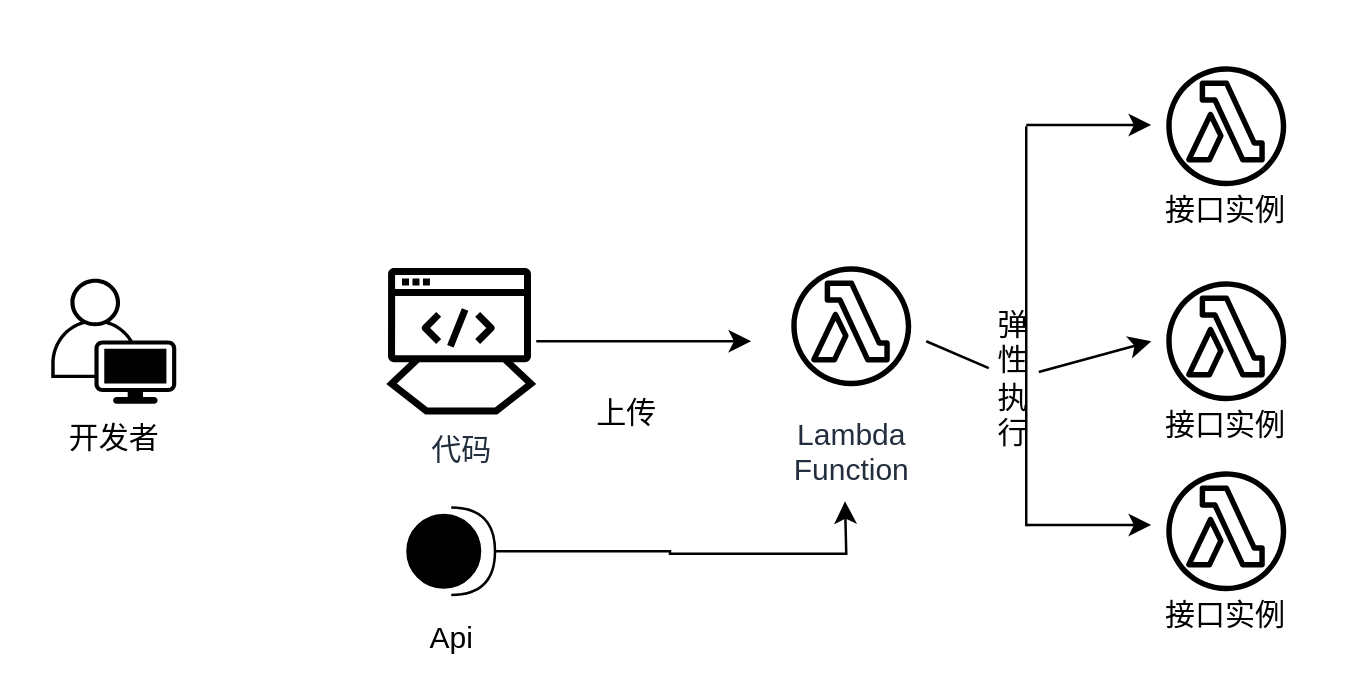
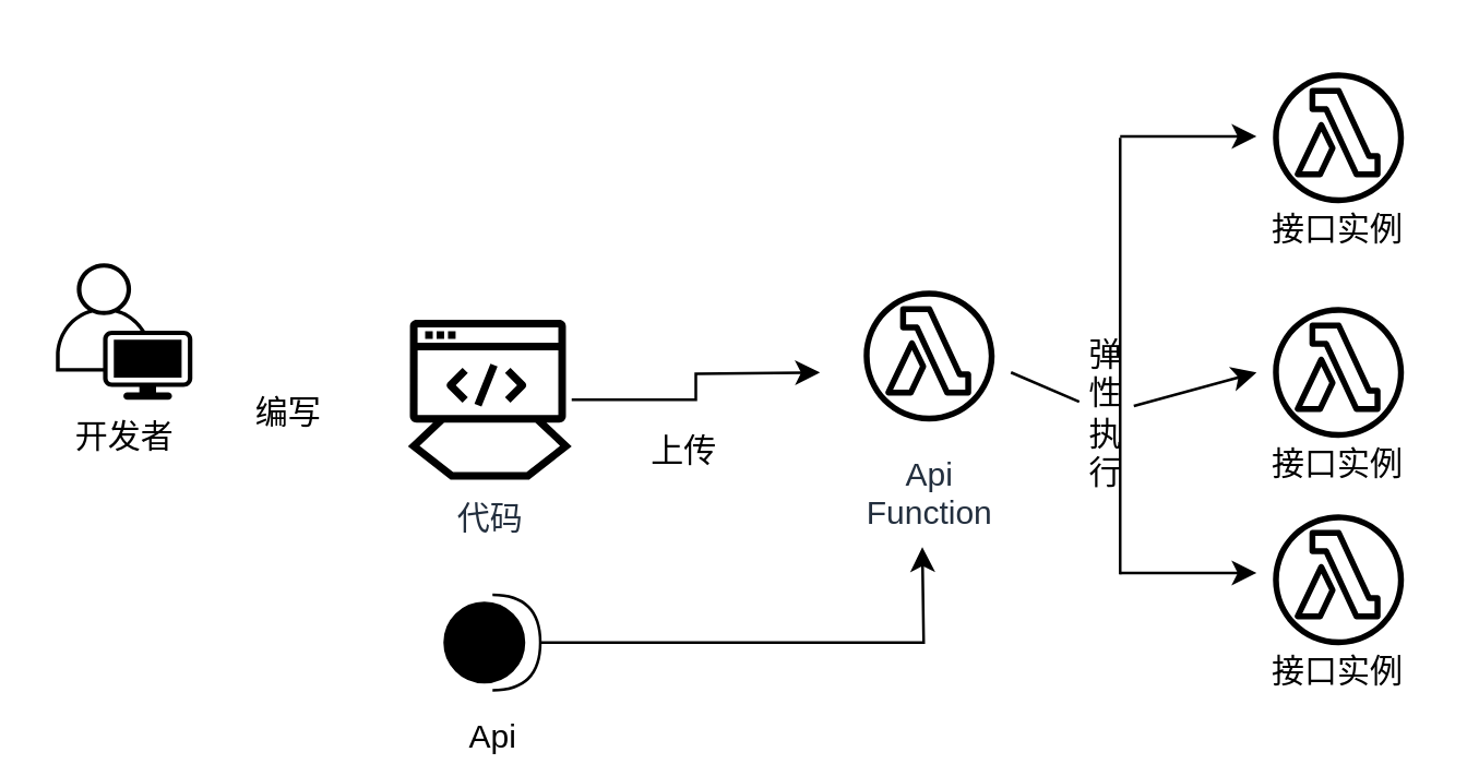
  <mxCell id="0" />
  <mxCell id="1" parent="0" />
  <mxCell id="2" style="edgeStyle=orthogonalEdgeStyle;rounded=0;orthogonalLoop=1;jettySize=auto;html=1;" edge="1" parent="1" source="3"><mxGeometry relative="1" as="geometry"><mxPoint x="300" y="136" as="targetPoint" /></mxGeometry></mxCell>
- <mxCell id="3" value="代码" style="sketch=0;outlineConnect=0;fontColor=#232F3E;gradientColor=none;fillColor=#000000;strokeColor=none;dashed=0;verticalLabelPosition=bottom;verticalAlign=top;align=center;html=1;fontSize=12;fontStyle=0;aspect=fixed;shape=mxgraph.aws4.mainframe_modernization_developer;" vertex="1" parent="1"><mxGeometry x="154" y="106" width="60" height="60" as="geometry" /></mxCell>
- <mxCell id="4" value="开发者" style="points=[[0.35,0,0],[0.98,0.51,0],[1,0.71,0],[0.67,1,0],[0,0.795,0],[0,0.65,0]];verticalLabelPosition=bottom;sketch=0;html=1;verticalAlign=top;aspect=fixed;align=center;pointerEvents=1;shape=mxgraph.cisco19.user;fillColor=#000000;strokeColor=none;" vertex="1" parent="1"><mxGeometry x="20" y="111" width="50" height="50" as="geometry" /></mxCell>
+ <mxCell id="3" value="代码" style="sketch=0;outlineConnect=0;fontColor=#232F3E;gradientColor=none;fillColor=#000000;strokeColor=none;dashed=0;verticalLabelPosition=bottom;verticalAlign=top;align=center;html=1;fontSize=12;fontStyle=0;aspect=fixed;shape=mxgraph.aws4.mainframe_modernization_developer;" vertex="1" parent="1"><mxGeometry x="149" y="116" width="60" height="60" as="geometry" /></mxCell>
+ <mxCell id="4" value="开发者" style="points=[[0.35,0,0],[0.98,0.51,0],[1,0.71,0],[0.67,1,0],[0,0.795,0],[0,0.65,0]];verticalLabelPosition=bottom;sketch=0;html=1;verticalAlign=top;aspect=fixed;align=center;pointerEvents=1;shape=mxgraph.cisco19.user;fillColor=#000000;strokeColor=none;" vertex="1" parent="1"><mxGeometry x="20" y="96" width="50" height="50" as="geometry" /></mxCell>
+ <mxCell id="5" value="编写" style="text;html=1;align=center;verticalAlign=middle;resizable=0;points=[];autosize=1;strokeColor=none;fillColor=none;" vertex="1" parent="1"><mxGeometry x="80" y="136" width="50" height="30" as="geometry" /></mxCell>
  <mxCell id="6" value="上传" style="text;html=1;align=center;verticalAlign=middle;resizable=0;points=[];autosize=1;strokeColor=none;fillColor=none;" vertex="1" parent="1"><mxGeometry x="225" y="150" width="50" height="30" as="geometry" /></mxCell>
- <mxCell id="7" value="Lambda&#10;Function" style="sketch=0;outlineConnect=0;fontColor=#232F3E;gradientColor=none;strokeColor=#000000;fillColor=#ffffff;dashed=0;verticalLabelPosition=bottom;verticalAlign=top;align=center;html=1;fontSize=12;fontStyle=0;aspect=fixed;shape=mxgraph.aws4.resourceIcon;resIcon=mxgraph.aws4.lambda_function;" vertex="1" parent="1"><mxGeometry x="310" y="100" width="60" height="60" as="geometry" /></mxCell>
+ <mxCell id="7" value="Api&#10;Function" style="sketch=0;outlineConnect=0;fontColor=#232F3E;gradientColor=none;strokeColor=#000000;fillColor=#ffffff;dashed=0;verticalLabelPosition=bottom;verticalAlign=top;align=center;html=1;fontSize=12;fontStyle=0;aspect=fixed;shape=mxgraph.aws4.resourceIcon;resIcon=mxgraph.aws4.lambda_function;" vertex="1" parent="1"><mxGeometry x="310" y="100" width="60" height="60" as="geometry" /></mxCell>
  <mxCell id="8" value="" style="endArrow=classic;html=1;rounded=0;startArrow=none;" edge="1" parent="1" source="12"><mxGeometry width="50" height="50" relative="1" as="geometry"><mxPoint x="370" y="136" as="sourcePoint" /><mxPoint x="460" y="136" as="targetPoint" /></mxGeometry></mxCell>
  <mxCell id="9" value="" style="endArrow=none;html=1;rounded=0;" edge="1" parent="1"><mxGeometry width="50" height="50" relative="1" as="geometry"><mxPoint x="410" y="210" as="sourcePoint" /><mxPoint x="410" y="50" as="targetPoint" /></mxGeometry></mxCell>
  <mxCell id="10" value="" style="endArrow=classic;html=1;rounded=0;" edge="1" parent="1"><mxGeometry width="50" height="50" relative="1" as="geometry"><mxPoint x="410" y="49.5" as="sourcePoint" /><mxPoint x="460" y="49.5" as="targetPoint" /></mxGeometry></mxCell>
  <mxCell id="11" value="" style="endArrow=classic;html=1;rounded=0;" edge="1" parent="1"><mxGeometry width="50" height="50" relative="1" as="geometry"><mxPoint x="410" y="209.5" as="sourcePoint" /><mxPoint x="460" y="209.5" as="targetPoint" /></mxGeometry></mxCell>
  <mxCell id="12" value="弹性执行" style="text;html=1;strokeColor=none;fillColor=none;align=center;verticalAlign=middle;whiteSpace=wrap;rounded=0;" vertex="1" parent="1"><mxGeometry x="395" y="126" width="20" height="50" as="geometry" /></mxCell>
  <mxCell id="13" value="" style="endArrow=none;html=1;rounded=0;" edge="1" parent="1" target="12"><mxGeometry width="50" height="50" relative="1" as="geometry"><mxPoint x="370" y="136" as="sourcePoint" /><mxPoint x="460" y="136" as="targetPoint" /></mxGeometry></mxCell>
  <mxCell id="14" value="" style="group" vertex="1" connectable="0" parent="1"><mxGeometry x="460" y="20" width="60" height="76" as="geometry" /></mxCell>
  <mxCell id="15" value="" style="sketch=0;outlineConnect=0;fontColor=#232F3E;gradientColor=none;strokeColor=#000000;fillColor=#ffffff;dashed=0;verticalLabelPosition=bottom;verticalAlign=top;align=center;html=1;fontSize=12;fontStyle=0;aspect=fixed;shape=mxgraph.aws4.resourceIcon;resIcon=mxgraph.aws4.lambda_function;" vertex="1" parent="14"><mxGeometry width="60" height="60" as="geometry" /></mxCell>
  <mxCell id="16" value="接口实例" style="text;html=1;strokeColor=none;fillColor=none;align=center;verticalAlign=middle;whiteSpace=wrap;rounded=0;" vertex="1" parent="14"><mxGeometry x="5" y="52" width="50" height="24" as="geometry" /></mxCell>
  <mxCell id="17" value="" style="group" vertex="1" connectable="0" parent="1"><mxGeometry x="460" y="106" width="60" height="76" as="geometry" /></mxCell>
  <mxCell id="18" value="" style="sketch=0;outlineConnect=0;fontColor=#232F3E;gradientColor=none;strokeColor=#000000;fillColor=#ffffff;dashed=0;verticalLabelPosition=bottom;verticalAlign=top;align=center;html=1;fontSize=12;fontStyle=0;aspect=fixed;shape=mxgraph.aws4.resourceIcon;resIcon=mxgraph.aws4.lambda_function;" vertex="1" parent="17"><mxGeometry width="60" height="60" as="geometry" /></mxCell>
  <mxCell id="19" value="接口实例" style="text;html=1;strokeColor=none;fillColor=none;align=center;verticalAlign=middle;whiteSpace=wrap;rounded=0;" vertex="1" parent="17"><mxGeometry x="5" y="52" width="50" height="24" as="geometry" /></mxCell>
  <mxCell id="20" value="" style="group" vertex="1" connectable="0" parent="1"><mxGeometry x="460" y="182" width="60" height="76" as="geometry" /></mxCell>
  <mxCell id="21" value="" style="sketch=0;outlineConnect=0;fontColor=#232F3E;gradientColor=none;strokeColor=#000000;fillColor=#ffffff;dashed=0;verticalLabelPosition=bottom;verticalAlign=top;align=center;html=1;fontSize=12;fontStyle=0;aspect=fixed;shape=mxgraph.aws4.resourceIcon;resIcon=mxgraph.aws4.lambda_function;" vertex="1" parent="20"><mxGeometry width="60" height="60" as="geometry" /></mxCell>
  <mxCell id="22" value="接口实例" style="text;html=1;strokeColor=none;fillColor=none;align=center;verticalAlign=middle;whiteSpace=wrap;rounded=0;" vertex="1" parent="20"><mxGeometry x="5" y="52" width="50" height="24" as="geometry" /></mxCell>
  <mxCell id="23" style="edgeStyle=orthogonalEdgeStyle;rounded=0;orthogonalLoop=1;jettySize=auto;html=1;" edge="1" parent="1" source="24"><mxGeometry relative="1" as="geometry"><mxPoint x="337.5" y="200" as="targetPoint" /></mxGeometry></mxCell>
- <mxCell id="24" value="Api" style="shape=providedRequiredInterface;html=1;verticalLabelPosition=bottom;sketch=0;strokeColor=#000000;fillColor=#000000;" vertex="1" parent="1"><mxGeometry x="162.5" y="202.5" width="35" height="35" as="geometry" /></mxCell>
+ <mxCell id="24" value="Api" style="shape=providedRequiredInterface;html=1;verticalLabelPosition=bottom;sketch=0;strokeColor=#000000;fillColor=#000000;" vertex="1" parent="1"><mxGeometry x="162.5" y="217.5" width="35" height="35" as="geometry" /></mxCell>
